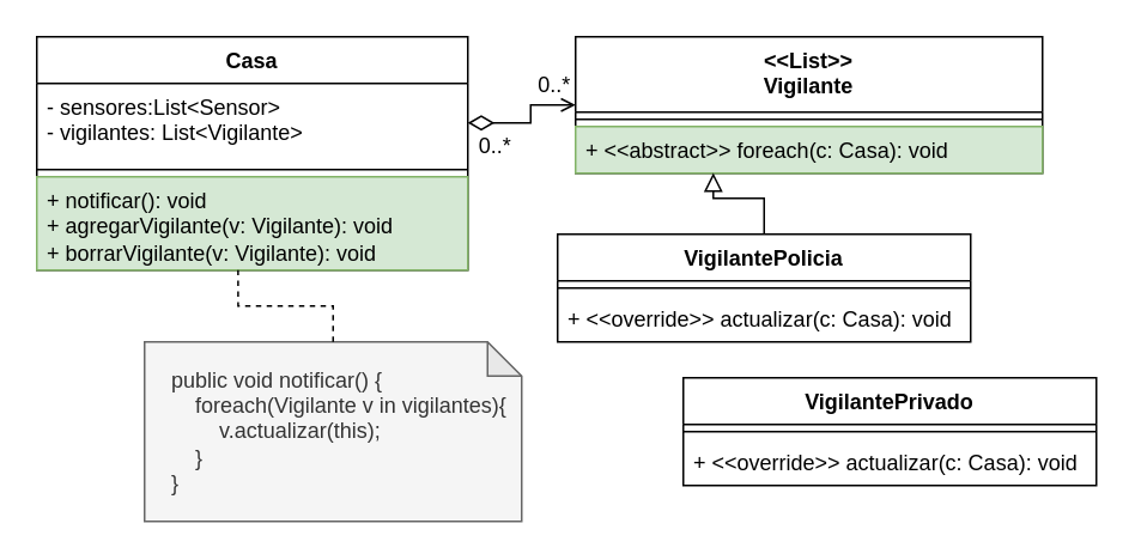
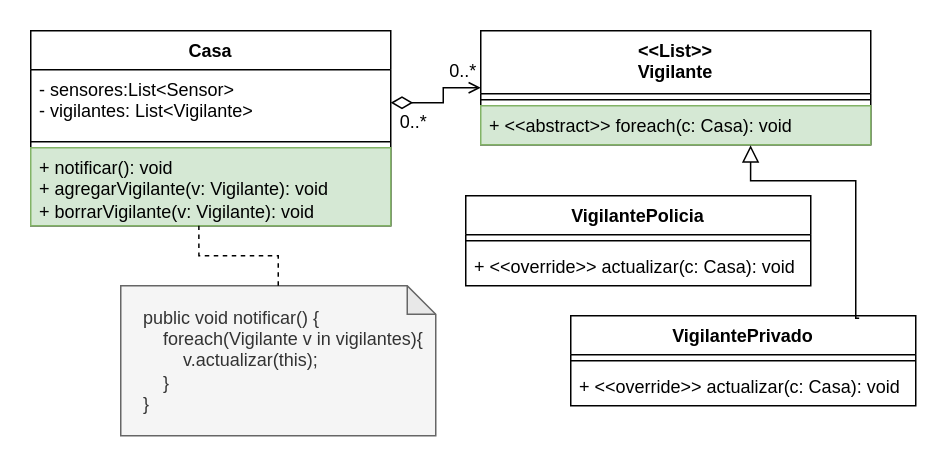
  <mxCell id="0" />
  <mxCell id="1" parent="0" />
  <mxCell id="2" value="Casa" style="swimlane;fontStyle=1;align=center;verticalAlign=top;childLayout=stackLayout;horizontal=1;startSize=26;horizontalStack=0;resizeParent=1;resizeParentMax=0;resizeLast=0;collapsible=1;marginBottom=0;whiteSpace=wrap;html=1;" vertex="1" parent="1"><mxGeometry x="20" y="20" width="240" height="130" as="geometry" /></mxCell>
  <mxCell id="3" value="- sensores:List&amp;lt;Sensor&amp;gt;&lt;div&gt;- vigilantes: List&amp;lt;Vigilante&amp;gt;&lt;/div&gt;" style="text;strokeColor=none;fillColor=none;align=left;verticalAlign=top;spacingLeft=4;spacingRight=4;overflow=hidden;rotatable=0;points=[[0,0.5],[1,0.5]];portConstraint=eastwest;whiteSpace=wrap;html=1;" vertex="1" parent="2"><mxGeometry y="26" width="240" height="44" as="geometry" /></mxCell>
  <mxCell id="4" value="" style="line;strokeWidth=1;fillColor=none;align=left;verticalAlign=middle;spacingTop=-1;spacingLeft=3;spacingRight=3;rotatable=0;labelPosition=right;points=[];portConstraint=eastwest;strokeColor=inherit;" vertex="1" parent="2"><mxGeometry y="70" width="240" height="8" as="geometry" /></mxCell>
  <mxCell id="5" value="+ notificar(): void&lt;div&gt;+ agregarVigilante(v: Vigilante): void&lt;/div&gt;&lt;div&gt;+ borrarVigilante(v: Vigilante): void&lt;br&gt;&lt;/div&gt;" style="text;strokeColor=#82b366;fillColor=#d5e8d4;align=left;verticalAlign=top;spacingLeft=4;spacingRight=4;overflow=hidden;rotatable=0;points=[[0,0.5],[1,0.5]];portConstraint=eastwest;whiteSpace=wrap;html=1;" vertex="1" parent="2"><mxGeometry y="78" width="240" height="52" as="geometry" /></mxCell>
  <mxCell id="6" value="&amp;nbsp; &amp;nbsp; public void notificar() {&lt;div&gt;&amp;nbsp; &amp;nbsp; &amp;nbsp; &amp;nbsp; foreach(Vigilante v in vigilantes){&lt;/div&gt;&lt;div&gt;&amp;nbsp; &amp;nbsp; &amp;nbsp; &amp;nbsp; &amp;nbsp; &amp;nbsp; v.actualizar(this);&lt;/div&gt;&lt;div&gt;&amp;nbsp; &amp;nbsp; &amp;nbsp; &amp;nbsp; }&lt;/div&gt;&lt;div&gt;&amp;nbsp; &amp;nbsp; }&lt;/div&gt;" style="shape=note;whiteSpace=wrap;html=1;backgroundOutline=1;darkOpacity=0.05;size=19;align=left;fillColor=#f5f5f5;fontColor=#333333;strokeColor=#666666;" vertex="1" parent="1"><mxGeometry x="80" y="190" width="210" height="100" as="geometry" /></mxCell>
  <mxCell id="7" style="edgeStyle=orthogonalEdgeStyle;rounded=0;orthogonalLoop=1;jettySize=auto;html=1;entryX=0.467;entryY=1;entryDx=0;entryDy=0;entryPerimeter=0;endArrow=none;endFill=0;dashed=1;" edge="1" parent="1" source="6" target="5"><mxGeometry relative="1" as="geometry" /></mxCell>
  <mxCell id="8" value="&lt;div&gt;&amp;lt;&amp;lt;List&amp;gt;&amp;gt;&lt;/div&gt;Vigilante" style="swimlane;fontStyle=1;align=center;verticalAlign=top;childLayout=stackLayout;horizontal=1;startSize=42;horizontalStack=0;resizeParent=1;resizeParentMax=0;resizeLast=0;collapsible=1;marginBottom=0;whiteSpace=wrap;html=1;" vertex="1" parent="1"><mxGeometry x="320" y="20" width="260" height="76" as="geometry" /></mxCell>
  <mxCell id="9" value="" style="line;strokeWidth=1;fillColor=none;align=left;verticalAlign=middle;spacingTop=-1;spacingLeft=3;spacingRight=3;rotatable=0;labelPosition=right;points=[];portConstraint=eastwest;strokeColor=inherit;" vertex="1" parent="8"><mxGeometry y="42" width="260" height="8" as="geometry" /></mxCell>
  <mxCell id="10" value="+ &amp;lt;&amp;lt;abstract&amp;gt;&amp;gt; foreach(c: Casa): void" style="text;strokeColor=#82b366;fillColor=#d5e8d4;align=left;verticalAlign=top;spacingLeft=4;spacingRight=4;overflow=hidden;rotatable=0;points=[[0,0.5],[1,0.5]];portConstraint=eastwest;whiteSpace=wrap;html=1;" vertex="1" parent="8"><mxGeometry y="50" width="260" height="26" as="geometry" /></mxCell>
  <mxCell id="11" style="edgeStyle=orthogonalEdgeStyle;rounded=0;orthogonalLoop=1;jettySize=auto;html=1;entryX=0;entryY=0.5;entryDx=0;entryDy=0;endArrow=open;endFill=0;startArrow=diamondThin;startFill=0;startSize=12;" edge="1" parent="1" source="3" target="8"><mxGeometry relative="1" as="geometry" /></mxCell>
  <mxCell id="12" value="VigilantePolicia" style="swimlane;fontStyle=1;align=center;verticalAlign=top;childLayout=stackLayout;horizontal=1;startSize=26;horizontalStack=0;resizeParent=1;resizeParentMax=0;resizeLast=0;collapsible=1;marginBottom=0;whiteSpace=wrap;html=1;" vertex="1" parent="1"><mxGeometry x="310" y="130" width="230" height="60" as="geometry" /></mxCell>
  <mxCell id="13" value="" style="line;strokeWidth=1;fillColor=none;align=left;verticalAlign=middle;spacingTop=-1;spacingLeft=3;spacingRight=3;rotatable=0;labelPosition=right;points=[];portConstraint=eastwest;strokeColor=inherit;" vertex="1" parent="12"><mxGeometry y="26" width="230" height="8" as="geometry" /></mxCell>
  <mxCell id="14" value="+ &amp;lt;&amp;lt;override&amp;gt;&amp;gt; actualizar(c: Casa): void" style="text;strokeColor=none;fillColor=none;align=left;verticalAlign=top;spacingLeft=4;spacingRight=4;overflow=hidden;rotatable=0;points=[[0,0.5],[1,0.5]];portConstraint=eastwest;whiteSpace=wrap;html=1;" vertex="1" parent="12"><mxGeometry y="34" width="230" height="26" as="geometry" /></mxCell>
  <mxCell id="15" value="VigilantePrivado" style="swimlane;fontStyle=1;align=center;verticalAlign=top;childLayout=stackLayout;horizontal=1;startSize=26;horizontalStack=0;resizeParent=1;resizeParentMax=0;resizeLast=0;collapsible=1;marginBottom=0;whiteSpace=wrap;html=1;" vertex="1" parent="1"><mxGeometry x="380" y="210" width="230" height="60" as="geometry" /></mxCell>
  <mxCell id="16" value="" style="line;strokeWidth=1;fillColor=none;align=left;verticalAlign=middle;spacingTop=-1;spacingLeft=3;spacingRight=3;rotatable=0;labelPosition=right;points=[];portConstraint=eastwest;strokeColor=inherit;" vertex="1" parent="15"><mxGeometry y="26" width="230" height="8" as="geometry" /></mxCell>
  <mxCell id="17" value="+ &amp;lt;&amp;lt;override&amp;gt;&amp;gt; actualizar(c: Casa): void" style="text;strokeColor=none;fillColor=none;align=left;verticalAlign=top;spacingLeft=4;spacingRight=4;overflow=hidden;rotatable=0;points=[[0,0.5],[1,0.5]];portConstraint=eastwest;whiteSpace=wrap;html=1;" vertex="1" parent="15"><mxGeometry y="34" width="230" height="26" as="geometry" /></mxCell>
- <mxCell id="18" style="edgeStyle=orthogonalEdgeStyle;rounded=0;orthogonalLoop=1;jettySize=auto;html=1;entryX=0.295;entryY=0.996;entryDx=0;entryDy=0;entryPerimeter=0;endArrow=block;endFill=0;endSize=8;" edge="1" parent="1" source="12" target="10"><mxGeometry relative="1" as="geometry" /></mxCell>
+ <mxCell id="19" style="edgeStyle=orthogonalEdgeStyle;rounded=0;orthogonalLoop=1;jettySize=auto;html=1;entryX=0.692;entryY=1.015;entryDx=0;entryDy=0;entryPerimeter=0;endArrow=block;endFill=0;startSize=10;endSize=9;exitX=0.836;exitY=0.027;exitDx=0;exitDy=0;exitPerimeter=0;" edge="1" parent="1" source="15" target="10"><mxGeometry relative="1" as="geometry"><mxPoint x="570" y="230" as="sourcePoint" /><Array as="points"><mxPoint x="570" y="212" /><mxPoint x="570" y="120" /><mxPoint x="500" y="120" /></Array></mxGeometry></mxCell>
  <mxCell id="20" value="0..*" style="text;html=1;align=center;verticalAlign=middle;resizable=0;points=[];autosize=1;strokeColor=none;fillColor=none;" vertex="1" parent="1"><mxGeometry x="288" y="32" width="40" height="30" as="geometry" /></mxCell>
  <mxCell id="21" value="0..*" style="text;html=1;align=center;verticalAlign=middle;resizable=0;points=[];autosize=1;strokeColor=none;fillColor=none;" vertex="1" parent="1"><mxGeometry x="255" y="66" width="40" height="30" as="geometry" /></mxCell>
